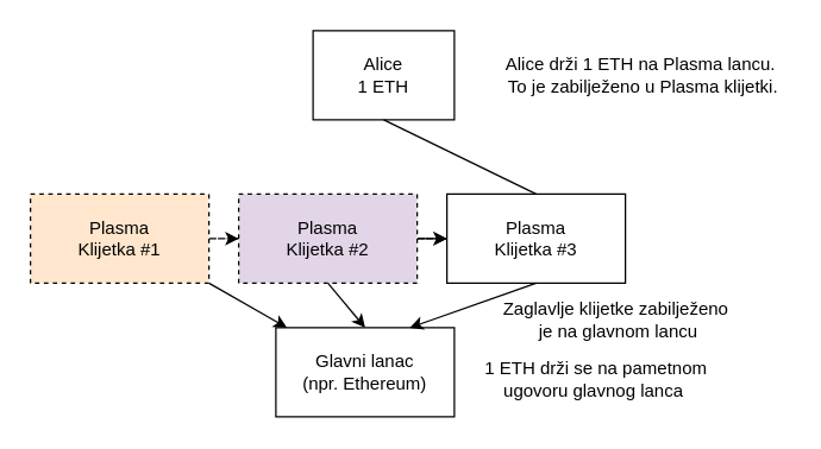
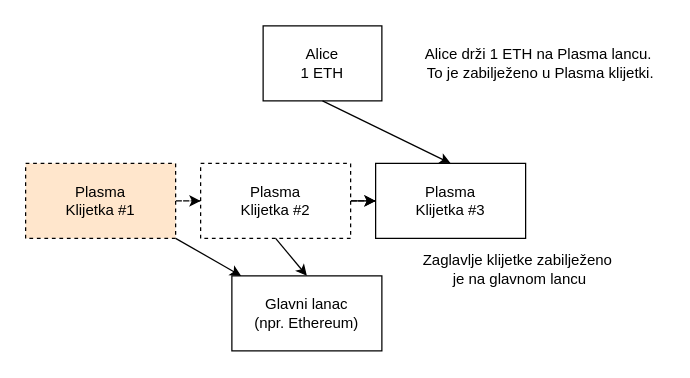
  <mxCell id="0" />
  <mxCell id="1" parent="0" />
  <mxCell id="2" value="" style="edgeStyle=orthogonalEdgeStyle;rounded=0;orthogonalLoop=1;jettySize=auto;html=1;dashed=1;" edge="1" parent="1" source="3" target="8"><mxGeometry relative="1" as="geometry" /></mxCell>
  <mxCell id="3" value="Plasma&lt;br&gt;Klijetka #1" style="rounded=0;whiteSpace=wrap;html=1;dashed=1;fillColor=#ffe6cc;" vertex="1" parent="1"><mxGeometry x="20" y="130" width="120" height="60" as="geometry" /></mxCell>
  <mxCell id="4" value="Glavni lanac&lt;br&gt;(npr. Ethereum)" style="rounded=0;whiteSpace=wrap;html=1;" vertex="1" parent="1"><mxGeometry x="185" y="220" width="120" height="60" as="geometry" /></mxCell>
  <mxCell id="5" value="Plasma&lt;br&gt;Klijetka #3" style="rounded=0;whiteSpace=wrap;html=1;" vertex="1" parent="1"><mxGeometry x="300" y="130" width="120" height="60" as="geometry" /></mxCell>
  <mxCell id="6" value="" style="edgeStyle=orthogonalEdgeStyle;rounded=0;orthogonalLoop=1;jettySize=auto;html=1;" edge="1" parent="1" source="8" target="5"><mxGeometry relative="1" as="geometry" /></mxCell>
  <mxCell id="7" value="" style="edgeStyle=orthogonalEdgeStyle;rounded=0;orthogonalLoop=1;jettySize=auto;html=1;dashed=1;strokeWidth=1;" edge="1" parent="1" source="8" target="5"><mxGeometry relative="1" as="geometry" /></mxCell>
- <mxCell id="8" value="Plasma&lt;br&gt;Klijetka #2" style="rounded=0;whiteSpace=wrap;html=1;dashed=1;fillColor=#e1d5e7;" vertex="1" parent="1"><mxGeometry x="160" y="130" width="120" height="60" as="geometry" /></mxCell>
+ <mxCell id="8" value="Plasma&lt;br&gt;Klijetka #2" style="rounded=0;whiteSpace=wrap;html=1;dashed=1;" vertex="1" parent="1"><mxGeometry x="160" y="130" width="120" height="60" as="geometry" /></mxCell>
  <mxCell id="9" value="Alice&lt;br&gt;1 ETH" style="rounded=0;whiteSpace=wrap;html=1;shadow=0;" vertex="1" parent="1"><mxGeometry x="210" y="20" width="95" height="60" as="geometry" /></mxCell>
  <mxCell id="10" value="" style="endArrow=classic;html=1;exitX=0.5;exitY=1;exitDx=0;exitDy=0;entryX=0.5;entryY=0;entryDx=0;entryDy=0;" edge="1" parent="1" source="8" target="4"><mxGeometry width="50" height="50" relative="1" as="geometry"><mxPoint x="280" y="270" as="sourcePoint" /><mxPoint x="330" y="220" as="targetPoint" /></mxGeometry></mxCell>
  <mxCell id="11" value="" style="endArrow=classic;html=1;exitX=1;exitY=1;exitDx=0;exitDy=0;" edge="1" parent="1" source="3" target="4"><mxGeometry width="50" height="50" relative="1" as="geometry"><mxPoint x="230" y="200" as="sourcePoint" /><mxPoint x="130" y="220" as="targetPoint" /></mxGeometry></mxCell>
- <mxCell id="12" value="" style="endArrow=classic;html=1;exitX=0.5;exitY=1;exitDx=0;exitDy=0;entryX=0.75;entryY=0;entryDx=0;entryDy=0;" edge="1" parent="1" source="5" target="4"><mxGeometry width="50" height="50" relative="1" as="geometry"><mxPoint x="150" y="200" as="sourcePoint" /><mxPoint x="210" y="230" as="targetPoint" /></mxGeometry></mxCell>
- <mxCell id="13" value="" style="endArrow=none;html=1;exitX=0.5;exitY=1;exitDx=0;exitDy=0;entryX=0.5;entryY=0;entryDx=0;entryDy=0;" edge="1" parent="1" source="9" target="5"><mxGeometry width="50" height="50" relative="1" as="geometry"><mxPoint x="160" y="210" as="sourcePoint" /><mxPoint x="220" y="240" as="targetPoint" /></mxGeometry></mxCell>
+ <mxCell id="13" value="" style="endArrow=classic;html=1;exitX=0.5;exitY=1;exitDx=0;exitDy=0;entryX=0.5;entryY=0;entryDx=0;entryDy=0;" edge="1" parent="1" source="9" target="5"><mxGeometry width="50" height="50" relative="1" as="geometry"><mxPoint x="160" y="210" as="sourcePoint" /><mxPoint x="220" y="240" as="targetPoint" /></mxGeometry></mxCell>
  <mxCell id="14" value="Zaglavlje klijetke zabilježeno&amp;nbsp;&lt;br&gt;je na glavnom lancu" style="text;html=1;align=center;verticalAlign=middle;resizable=0;points=[];autosize=1;" vertex="1" parent="1"><mxGeometry x="330" y="200" width="170" height="30" as="geometry" /></mxCell>
- <mxCell id="15" value="1 ETH drži se na pametnom &lt;br&gt;ugovoru glavnog lanca&amp;nbsp;" style="text;html=1;align=center;verticalAlign=middle;resizable=0;points=[];autosize=1;" vertex="1" parent="1"><mxGeometry x="320" y="240" width="160" height="30" as="geometry" /></mxCell>
  <mxCell id="16" value="Alice drži 1 ETH na Plasma&amp;nbsp;lancu.&lt;br&gt;&amp;nbsp;To je zabilježeno u Plasma klijetki." style="text;html=1;align=center;verticalAlign=middle;resizable=0;points=[];autosize=1;" vertex="1" parent="1"><mxGeometry x="330" y="35" width="200" height="30" as="geometry" /></mxCell>
